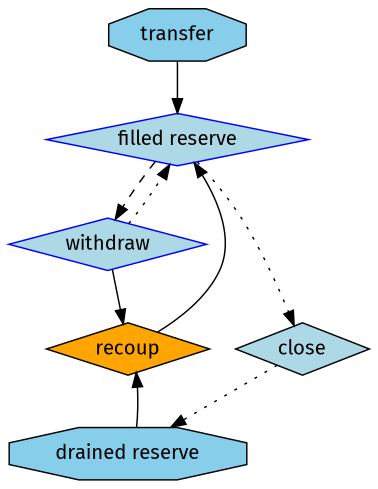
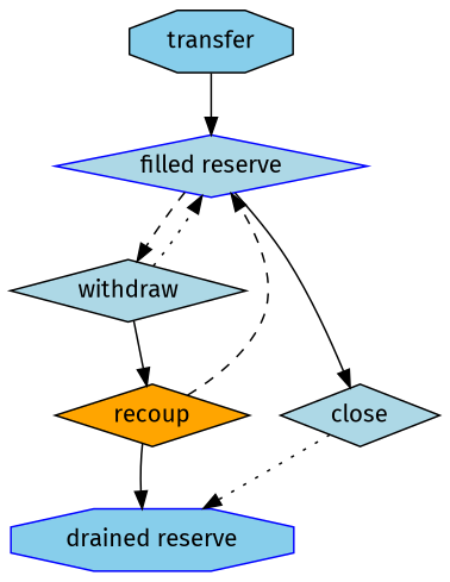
  digraph {
    fontname="Fira Sans"
    node [fillcolor=lightblue fontname="Fira Sans" shape=diamond style=filled]
    edge [fontname="Fira Sans" style=dotted]
    n1 [color=blue label="filled reserve"]
-   withdraw [color=blue]
+   withdraw
    close
    recoup [fillcolor=orange]
-   n5 [color=black fillcolor=skyblue label="drained reserve" shape=octagon]
+   n5 [color=blue fillcolor=skyblue label="drained reserve" shape=octagon]
    transfer [fillcolor=skyblue shape=octagon]
    n1 -> withdraw [style=dashed]
-   n1 -> close
+   n1 -> close [style=solid]
    withdraw -> n1
    withdraw -> recoup [style=solid]
    close -> n5
-   recoup -> n1 [style=solid]
-   n5 -> recoup [style=solid]
+   recoup -> n1 [style=dashed]
+   recoup -> n5 [style=solid]
    transfer -> n1 [style=solid]
  }
